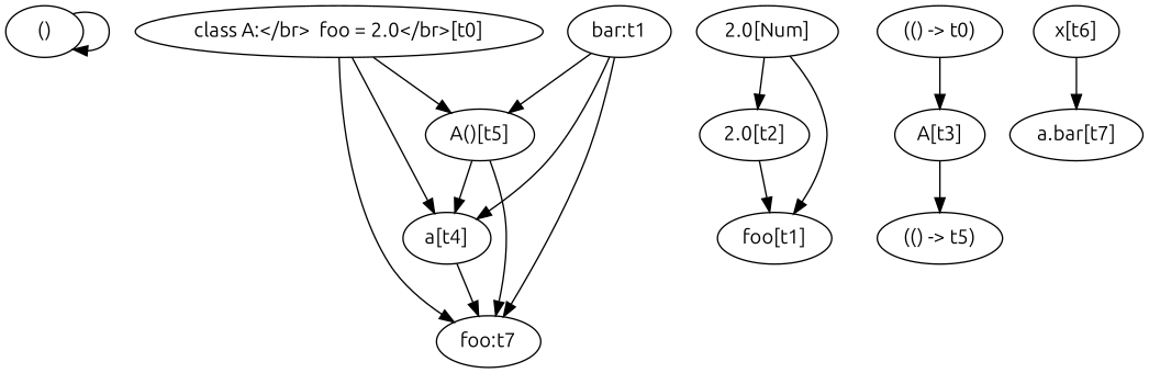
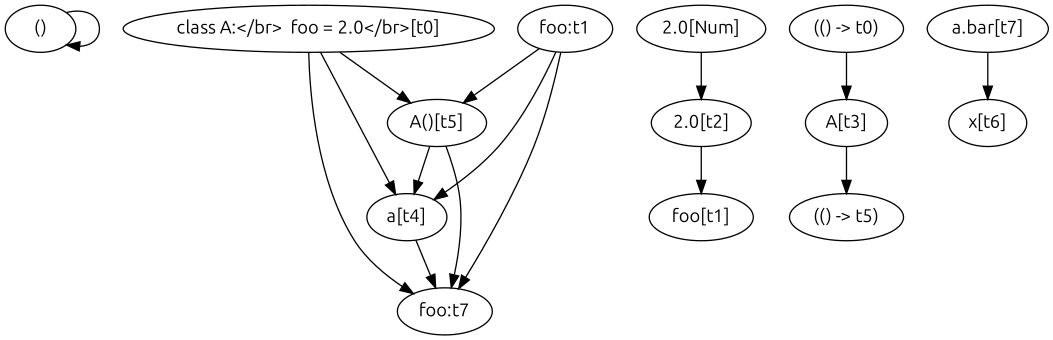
  digraph {
    fontname=Ubuntu
    node [fontname=Ubuntu]
    edge [fontname=Ubuntu]
    "()"
    "A()[t5]"
    "a[t4]"
    n4 [label="foo:t7"]
    "2.0[t2]"
    "foo[t1]"
    "class A:</br>  foo = 2.0</br>[t0]"
    "(() -> t0)"
    "A[t3]"
    "(() -> t5)"
    "2.0[Num]"
    "a.bar[t7]"
    "x[t6]"
-   "foo:t1" [label="bar:t1"]
+   "foo:t1"
    "()" -> "()"
    "A()[t5]" -> "a[t4]"
    "A()[t5]" -> n4
    "a[t4]" -> n4
    "2.0[t2]" -> "foo[t1]"
    "class A:</br>  foo = 2.0</br>[t0]" -> "A()[t5]"
    "class A:</br>  foo = 2.0</br>[t0]" -> "a[t4]"
    "class A:</br>  foo = 2.0</br>[t0]" -> n4
    "(() -> t0)" -> "A[t3]"
    "A[t3]" -> "(() -> t5)"
    "2.0[Num]" -> "2.0[t2]"
-   "2.0[Num]" -> "foo[t1]"
-   "x[t6]" -> "a.bar[t7]"
+   "a.bar[t7]" -> "x[t6]"
    "foo:t1" -> "A()[t5]"
    "foo:t1" -> "a[t4]"
    "foo:t1" -> n4
  }
